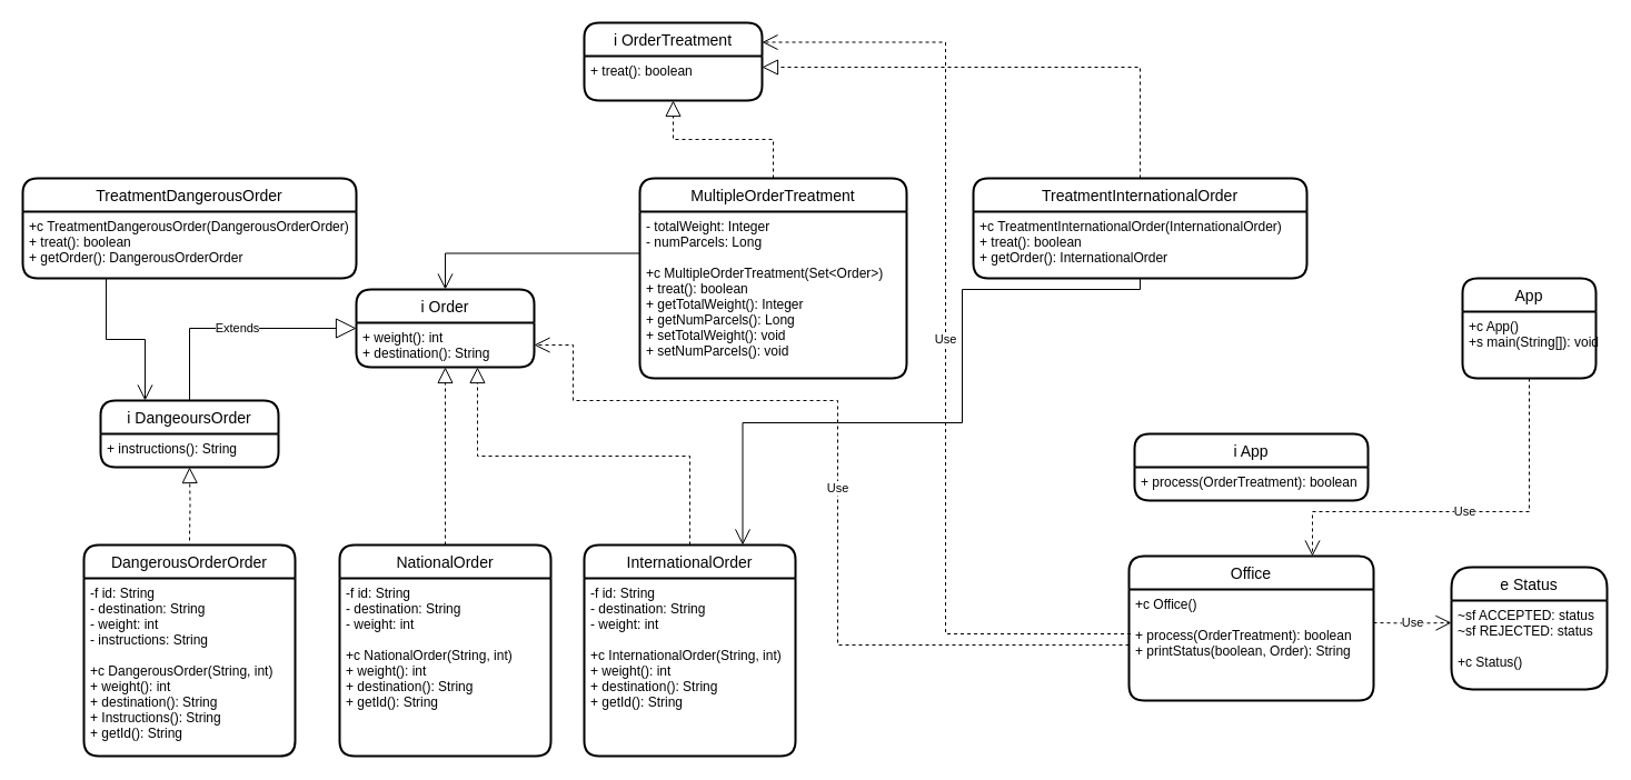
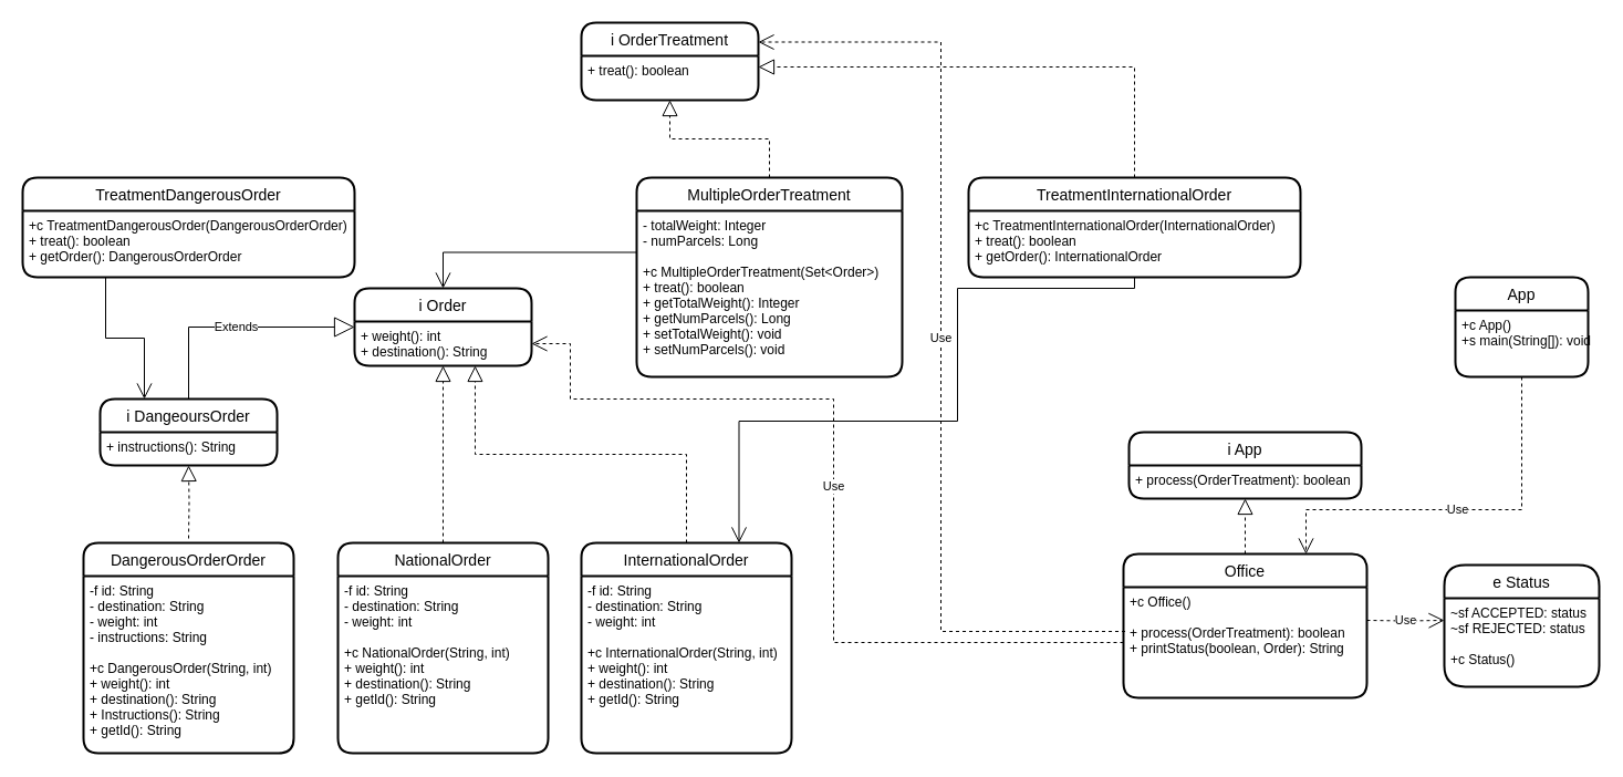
  <mxCell id="0" />
  <mxCell id="1" parent="0" />
  <mxCell id="2" value="App" style="swimlane;childLayout=stackLayout;horizontal=1;startSize=30;horizontalStack=0;rounded=1;fontSize=14;fontStyle=0;strokeWidth=2;resizeParent=0;resizeLast=1;shadow=0;dashed=0;align=center;" vertex="1" parent="1"><mxGeometry x="1315" y="250" width="120" height="90" as="geometry" /></mxCell>
  <mxCell id="3" value="+c App()&#10;+s main(String[]): void" style="align=left;strokeColor=none;fillColor=none;spacingLeft=4;fontSize=12;verticalAlign=top;resizable=0;rotatable=0;part=1;" vertex="1" parent="2"><mxGeometry y="30" width="120" height="60" as="geometry" /></mxCell>
  <mxCell id="4" value="e Status" style="swimlane;childLayout=stackLayout;horizontal=1;startSize=30;horizontalStack=0;rounded=1;fontSize=14;fontStyle=0;strokeWidth=2;resizeParent=0;resizeLast=1;shadow=0;dashed=0;align=center;arcSize=21;" vertex="1" parent="1"><mxGeometry x="1305" y="510" width="140" height="110" as="geometry" /></mxCell>
  <mxCell id="5" value="~sf ACCEPTED: status&#10;~sf REJECTED: status&#10;&#10;+c Status()&#10;" style="align=left;strokeColor=none;fillColor=none;spacingLeft=4;fontSize=12;verticalAlign=top;resizable=0;rotatable=0;part=1;" vertex="1" parent="4"><mxGeometry y="30" width="140" height="80" as="geometry" /></mxCell>
  <mxCell id="6" value="Office" style="swimlane;childLayout=stackLayout;horizontal=1;startSize=30;horizontalStack=0;rounded=1;fontSize=14;fontStyle=0;strokeWidth=2;resizeParent=0;resizeLast=1;shadow=0;dashed=0;align=center;" vertex="1" parent="1"><mxGeometry x="1015" y="500" width="220" height="130" as="geometry" /></mxCell>
  <mxCell id="7" value="+c Office()&#10;&#10;+ process(OrderTreatment): boolean&#10;+ printStatus(boolean, Order): String" style="align=left;strokeColor=none;fillColor=none;spacingLeft=4;fontSize=12;verticalAlign=top;resizable=0;rotatable=0;part=1;" vertex="1" parent="6"><mxGeometry y="30" width="220" height="100" as="geometry" /></mxCell>
  <mxCell id="8" value="i App" style="swimlane;childLayout=stackLayout;horizontal=1;startSize=30;horizontalStack=0;rounded=1;fontSize=14;fontStyle=0;strokeWidth=2;resizeParent=0;resizeLast=1;shadow=0;dashed=0;align=center;" vertex="1" parent="1"><mxGeometry x="1020" y="390" width="210" height="60" as="geometry" /></mxCell>
  <mxCell id="9" value="+ process(OrderTreatment): boolean" style="align=left;strokeColor=none;fillColor=none;spacingLeft=4;fontSize=12;verticalAlign=top;resizable=0;rotatable=0;part=1;" vertex="1" parent="8"><mxGeometry y="30" width="210" height="30" as="geometry" /></mxCell>
  <mxCell id="10" value="NationalOrder" style="swimlane;childLayout=stackLayout;horizontal=1;startSize=30;horizontalStack=0;rounded=1;fontSize=14;fontStyle=0;strokeWidth=2;resizeParent=0;resizeLast=1;shadow=0;dashed=0;align=center;" vertex="1" parent="1"><mxGeometry x="305" y="490" width="190" height="190" as="geometry" /></mxCell>
  <mxCell id="11" value="-f id: String&#10;- destination: String&#10;- weight: int&#10;&#10;+c NationalOrder(String, int)&#10;+ weight(): int&#10;+ destination(): String&#10;+ getId(): String" style="align=left;strokeColor=none;fillColor=none;spacingLeft=4;fontSize=12;verticalAlign=top;resizable=0;rotatable=0;part=1;" vertex="1" parent="10"><mxGeometry y="30" width="190" height="160" as="geometry" /></mxCell>
  <mxCell id="12" value="DangerousOrderOrder" style="swimlane;childLayout=stackLayout;horizontal=1;startSize=30;horizontalStack=0;rounded=1;fontSize=14;fontStyle=0;strokeWidth=2;resizeParent=0;resizeLast=1;shadow=0;dashed=0;align=center;" vertex="1" parent="1"><mxGeometry x="75" y="490" width="190" height="190" as="geometry" /></mxCell>
  <mxCell id="13" value="-f id: String&#10;- destination: String&#10;- weight: int&#10;- instructions: String&#10;&#10;+c DangerousOrder(String, int)&#10;+ weight(): int&#10;+ destination(): String&#10;+ Instructions(): String&#10;+ getId(): String" style="align=left;strokeColor=none;fillColor=none;spacingLeft=4;fontSize=12;verticalAlign=top;resizable=0;rotatable=0;part=1;" vertex="1" parent="12"><mxGeometry y="30" width="190" height="160" as="geometry" /></mxCell>
  <mxCell id="14" value="InternationalOrder" style="swimlane;childLayout=stackLayout;horizontal=1;startSize=30;horizontalStack=0;rounded=1;fontSize=14;fontStyle=0;strokeWidth=2;resizeParent=0;resizeLast=1;shadow=0;dashed=0;align=center;" vertex="1" parent="1"><mxGeometry x="525" y="490" width="190" height="190" as="geometry" /></mxCell>
  <mxCell id="15" value="-f id: String&#10;- destination: String&#10;- weight: int&#10;&#10;+c InternationalOrder(String, int)&#10;+ weight(): int&#10;+ destination(): String&#10;+ getId(): String" style="align=left;strokeColor=none;fillColor=none;spacingLeft=4;fontSize=12;verticalAlign=top;resizable=0;rotatable=0;part=1;" vertex="1" parent="14"><mxGeometry y="30" width="190" height="160" as="geometry" /></mxCell>
  <mxCell id="16" value="i DangeoursOrder" style="swimlane;childLayout=stackLayout;horizontal=1;startSize=30;horizontalStack=0;rounded=1;fontSize=14;fontStyle=0;strokeWidth=2;resizeParent=0;resizeLast=1;shadow=0;dashed=0;align=center;" vertex="1" parent="1"><mxGeometry x="90" y="360" width="160" height="60" as="geometry" /></mxCell>
  <mxCell id="17" value="+ instructions(): String" style="align=left;strokeColor=none;fillColor=none;spacingLeft=4;fontSize=12;verticalAlign=top;resizable=0;rotatable=0;part=1;" vertex="1" parent="16"><mxGeometry y="30" width="160" height="30" as="geometry" /></mxCell>
  <mxCell id="18" value="i Order" style="swimlane;childLayout=stackLayout;horizontal=1;startSize=30;horizontalStack=0;rounded=1;fontSize=14;fontStyle=0;strokeWidth=2;resizeParent=0;resizeLast=1;shadow=0;dashed=0;align=center;" vertex="1" parent="1"><mxGeometry x="320" y="260" width="160" height="70" as="geometry" /></mxCell>
  <mxCell id="19" value="+ weight(): int&#10;+ destination(): String" style="align=left;strokeColor=none;fillColor=none;spacingLeft=4;fontSize=12;verticalAlign=top;resizable=0;rotatable=0;part=1;" vertex="1" parent="18"><mxGeometry y="30" width="160" height="40" as="geometry" /></mxCell>
  <mxCell id="20" value="TreatmentDangerousOrder" style="swimlane;childLayout=stackLayout;horizontal=1;startSize=30;horizontalStack=0;rounded=1;fontSize=14;fontStyle=0;strokeWidth=2;resizeParent=0;resizeLast=1;shadow=0;dashed=0;align=center;" vertex="1" parent="1"><mxGeometry x="20" y="160" width="300" height="90" as="geometry" /></mxCell>
  <mxCell id="21" value="+c TreatmentDangerousOrder(DangerousOrderOrder)&#10;+ treat(): boolean&#10;+ getOrder(): DangerousOrderOrder" style="align=left;strokeColor=none;fillColor=none;spacingLeft=4;fontSize=12;verticalAlign=top;resizable=0;rotatable=0;part=1;" vertex="1" parent="20"><mxGeometry y="30" width="300" height="60" as="geometry" /></mxCell>
  <mxCell id="22" value="i OrderTreatment" style="swimlane;childLayout=stackLayout;horizontal=1;startSize=30;horizontalStack=0;rounded=1;fontSize=14;fontStyle=0;strokeWidth=2;resizeParent=0;resizeLast=1;shadow=0;dashed=0;align=center;" vertex="1" parent="1"><mxGeometry x="525" y="20" width="160" height="70" as="geometry" /></mxCell>
  <mxCell id="23" value="+ treat(): boolean" style="align=left;strokeColor=none;fillColor=none;spacingLeft=4;fontSize=12;verticalAlign=top;resizable=0;rotatable=0;part=1;" vertex="1" parent="22"><mxGeometry y="30" width="160" height="40" as="geometry" /></mxCell>
  <mxCell id="24" value="TreatmentInternationalOrder" style="swimlane;childLayout=stackLayout;horizontal=1;startSize=30;horizontalStack=0;rounded=1;fontSize=14;fontStyle=0;strokeWidth=2;resizeParent=0;resizeLast=1;shadow=0;dashed=0;align=center;" vertex="1" parent="1"><mxGeometry x="875" y="160" width="300" height="90" as="geometry" /></mxCell>
  <mxCell id="25" value="+c TreatmentInternationalOrder(InternationalOrder)&#10;+ treat(): boolean&#10;+ getOrder(): InternationalOrder" style="align=left;strokeColor=none;fillColor=none;spacingLeft=4;fontSize=12;verticalAlign=top;resizable=0;rotatable=0;part=1;" vertex="1" parent="24"><mxGeometry y="30" width="300" height="60" as="geometry" /></mxCell>
  <mxCell id="26" value="MultipleOrderTreatment" style="swimlane;childLayout=stackLayout;horizontal=1;startSize=30;horizontalStack=0;rounded=1;fontSize=14;fontStyle=0;strokeWidth=2;resizeParent=0;resizeLast=1;shadow=0;dashed=0;align=center;" vertex="1" parent="1"><mxGeometry x="575" y="160" width="240" height="180" as="geometry" /></mxCell>
  <mxCell id="27" value="- totalWeight: Integer&#10;- numParcels: Long&#10;&#10;+c MultipleOrderTreatment(Set&lt;Order&gt;)&#10;+ treat(): boolean&#10;+ getTotalWeight(): Integer&#10;+ getNumParcels(): Long&#10;+ setTotalWeight(): void&#10;+ setNumParcels(): void&#10;" style="align=left;strokeColor=none;fillColor=none;spacingLeft=4;fontSize=12;verticalAlign=top;resizable=0;rotatable=0;part=1;" vertex="1" parent="26"><mxGeometry y="30" width="240" height="150" as="geometry" /></mxCell>
  <mxCell id="28" value="" style="endArrow=block;dashed=1;endFill=0;endSize=12;html=1;rounded=0;edgeStyle=orthogonalEdgeStyle;entryX=0.5;entryY=1;entryDx=0;entryDy=0;exitX=0.5;exitY=0;exitDx=0;exitDy=0;" edge="1" parent="1" source="10" target="19"><mxGeometry width="160" relative="1" as="geometry"><mxPoint x="655" y="470" as="sourcePoint" /><mxPoint x="815" y="470" as="targetPoint" /></mxGeometry></mxCell>
  <mxCell id="29" value="" style="endArrow=block;dashed=1;endFill=0;endSize=12;html=1;rounded=0;edgeStyle=orthogonalEdgeStyle;exitX=0.5;exitY=0;exitDx=0;exitDy=0;entryX=0.681;entryY=1;entryDx=0;entryDy=0;entryPerimeter=0;" edge="1" parent="1" source="14" target="19"><mxGeometry width="160" relative="1" as="geometry"><mxPoint x="410" y="500" as="sourcePoint" /><mxPoint x="445" y="350" as="targetPoint" /></mxGeometry></mxCell>
  <mxCell id="30" value="" style="endArrow=block;dashed=1;endFill=0;endSize=12;html=1;rounded=0;edgeStyle=orthogonalEdgeStyle;entryX=0.5;entryY=1;entryDx=0;entryDy=0;" edge="1" parent="1" target="17"><mxGeometry width="160" relative="1" as="geometry"><mxPoint x="170" y="486" as="sourcePoint" /><mxPoint x="410" y="340" as="targetPoint" /></mxGeometry></mxCell>
  <mxCell id="31" value="Extends" style="endArrow=block;endSize=16;endFill=0;html=1;rounded=0;edgeStyle=orthogonalEdgeStyle;exitX=0.5;exitY=0;exitDx=0;exitDy=0;entryX=0;entryY=0.5;entryDx=0;entryDy=0;" edge="1" parent="1" source="16" target="18"><mxGeometry width="160" relative="1" as="geometry"><mxPoint x="655" y="470" as="sourcePoint" /><mxPoint x="815" y="470" as="targetPoint" /></mxGeometry></mxCell>
  <mxCell id="32" value="" style="endArrow=block;dashed=1;endFill=0;endSize=12;html=1;rounded=0;edgeStyle=orthogonalEdgeStyle;entryX=0.5;entryY=1;entryDx=0;entryDy=0;exitX=0.5;exitY=0;exitDx=0;exitDy=0;" edge="1" parent="1" source="26" target="23"><mxGeometry width="160" relative="1" as="geometry"><mxPoint x="190" y="506" as="sourcePoint" /><mxPoint x="190" y="440" as="targetPoint" /></mxGeometry></mxCell>
  <mxCell id="33" value="" style="endArrow=open;endFill=1;endSize=12;html=1;rounded=0;edgeStyle=orthogonalEdgeStyle;exitX=0.25;exitY=1;exitDx=0;exitDy=0;entryX=0.25;entryY=0;entryDx=0;entryDy=0;" edge="1" parent="1" source="21" target="16"><mxGeometry width="160" relative="1" as="geometry"><mxPoint x="655" y="350" as="sourcePoint" /><mxPoint x="815" y="350" as="targetPoint" /></mxGeometry></mxCell>
  <mxCell id="34" value="" style="endArrow=open;endFill=1;endSize=12;html=1;rounded=0;edgeStyle=orthogonalEdgeStyle;exitX=0;exitY=0.25;exitDx=0;exitDy=0;entryX=0.5;entryY=0;entryDx=0;entryDy=0;" edge="1" parent="1" source="27" target="18"><mxGeometry width="160" relative="1" as="geometry"><mxPoint x="105" y="260" as="sourcePoint" /><mxPoint x="140" y="370" as="targetPoint" /></mxGeometry></mxCell>
  <mxCell id="35" value="" style="endArrow=block;dashed=1;endFill=0;endSize=12;html=1;rounded=0;edgeStyle=orthogonalEdgeStyle;entryX=1;entryY=0.25;entryDx=0;entryDy=0;exitX=0.5;exitY=0;exitDx=0;exitDy=0;" edge="1" parent="1" source="24" target="23"><mxGeometry width="160" relative="1" as="geometry"><mxPoint x="705" y="170" as="sourcePoint" /><mxPoint x="615" y="100" as="targetPoint" /></mxGeometry></mxCell>
  <mxCell id="36" value="" style="endArrow=open;endFill=1;endSize=12;html=1;rounded=0;edgeStyle=orthogonalEdgeStyle;exitX=0.5;exitY=1;exitDx=0;exitDy=0;entryX=0.75;entryY=0;entryDx=0;entryDy=0;" edge="1" parent="1" source="25" target="14"><mxGeometry width="160" relative="1" as="geometry"><mxPoint x="585" y="237.5" as="sourcePoint" /><mxPoint x="410" y="270" as="targetPoint" /><Array as="points"><mxPoint x="1025" y="260" /><mxPoint x="865" y="260" /><mxPoint x="865" y="380" /><mxPoint x="668" y="380" /></Array></mxGeometry></mxCell>
  <mxCell id="37" value="Use" style="endArrow=open;endSize=12;dashed=1;html=1;rounded=0;edgeStyle=orthogonalEdgeStyle;exitX=0.007;exitY=0.4;exitDx=0;exitDy=0;exitPerimeter=0;entryX=1;entryY=0.25;entryDx=0;entryDy=0;" edge="1" parent="1" source="7" target="22"><mxGeometry width="160" relative="1" as="geometry"><mxPoint x="655" y="350" as="sourcePoint" /><mxPoint x="815" y="350" as="targetPoint" /></mxGeometry></mxCell>
  <mxCell id="38" value="Use" style="endArrow=open;endSize=12;dashed=1;html=1;rounded=0;edgeStyle=orthogonalEdgeStyle;entryX=1;entryY=0.5;entryDx=0;entryDy=0;exitX=0;exitY=0.5;exitDx=0;exitDy=0;" edge="1" parent="1" source="7" target="19"><mxGeometry width="160" relative="1" as="geometry"><mxPoint x="925" y="580" as="sourcePoint" /><mxPoint x="695" y="47.5" as="targetPoint" /><Array as="points"><mxPoint x="753" y="580" /><mxPoint x="753" y="360" /><mxPoint x="515" y="360" /><mxPoint x="515" y="310" /></Array></mxGeometry></mxCell>
+ <mxCell id="39" value="" style="endArrow=block;dashed=1;endFill=0;endSize=12;html=1;rounded=0;edgeStyle=orthogonalEdgeStyle;entryX=0.5;entryY=1;entryDx=0;entryDy=0;exitX=0.5;exitY=0;exitDx=0;exitDy=0;" edge="1" parent="1" source="6" target="9"><mxGeometry width="160" relative="1" as="geometry"><mxPoint x="705" y="170" as="sourcePoint" /><mxPoint x="615" y="100" as="targetPoint" /></mxGeometry></mxCell>
  <mxCell id="40" value="Use" style="endArrow=open;endSize=12;dashed=1;html=1;rounded=0;edgeStyle=orthogonalEdgeStyle;entryX=0.75;entryY=0;entryDx=0;entryDy=0;exitX=0.5;exitY=1;exitDx=0;exitDy=0;" edge="1" parent="1" source="3" target="6"><mxGeometry width="160" relative="1" as="geometry"><mxPoint x="1315" y="410" as="sourcePoint" /><mxPoint x="815" y="350" as="targetPoint" /><Array as="points"><mxPoint x="1375" y="460" /><mxPoint x="1180" y="460" /></Array></mxGeometry></mxCell>
  <mxCell id="41" value="Use" style="endArrow=open;endSize=12;dashed=1;html=1;rounded=0;edgeStyle=orthogonalEdgeStyle;entryX=0;entryY=0.25;entryDx=0;entryDy=0;" edge="1" parent="1" target="5"><mxGeometry width="160" relative="1" as="geometry"><mxPoint x="1235" y="560" as="sourcePoint" /><mxPoint x="815" y="350" as="targetPoint" /></mxGeometry></mxCell>
